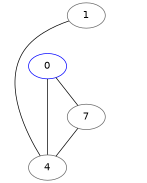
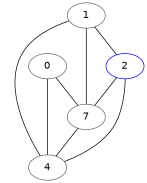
  graph {
    fontname="DejaVu Sans"
    node [color=gray40 fontname="DejaVu Sans"]
    edge [fontname="DejaVu Sans" weight=6]
-   0 [color=blue]
+   0
    n2 [label=7]
    4
+   2 [color=blue]
    1
    0 -- n2
    0 -- 4 [weight=8]
    n2 -- 4 [weight=8]
+   2 -- n2
+   2 -- 4 [weight=5]
+   1 -- n2 [weight=4]
    1 -- 4 [weight=7]
+   1 -- 2
  }
